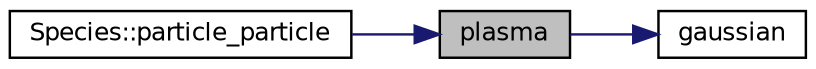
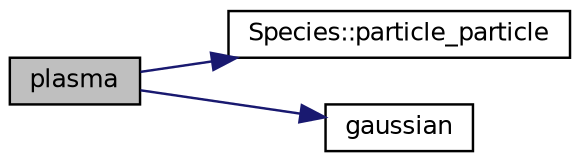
  digraph {
    rankdir=LR
    node [color=black fillcolor=white fontname=Helvetica fontsize=10 shape=record style=filled]
    edge [color=midnightblue fontname=Helvetica fontsize=10 labelfontname=Helvetica labelfontsize=10 style=solid]
    n1 [fillcolor=grey75 fontcolor=black height=0.2 label=plasma width=0.4]
    n2 [height=0.2 label="Species::particle_particle" width=0.4]
    n3 [height=0.2 label=gaussian width=0.4]
-   n2 -> n1
+   n1 -> n2
    n1 -> n3
  }
